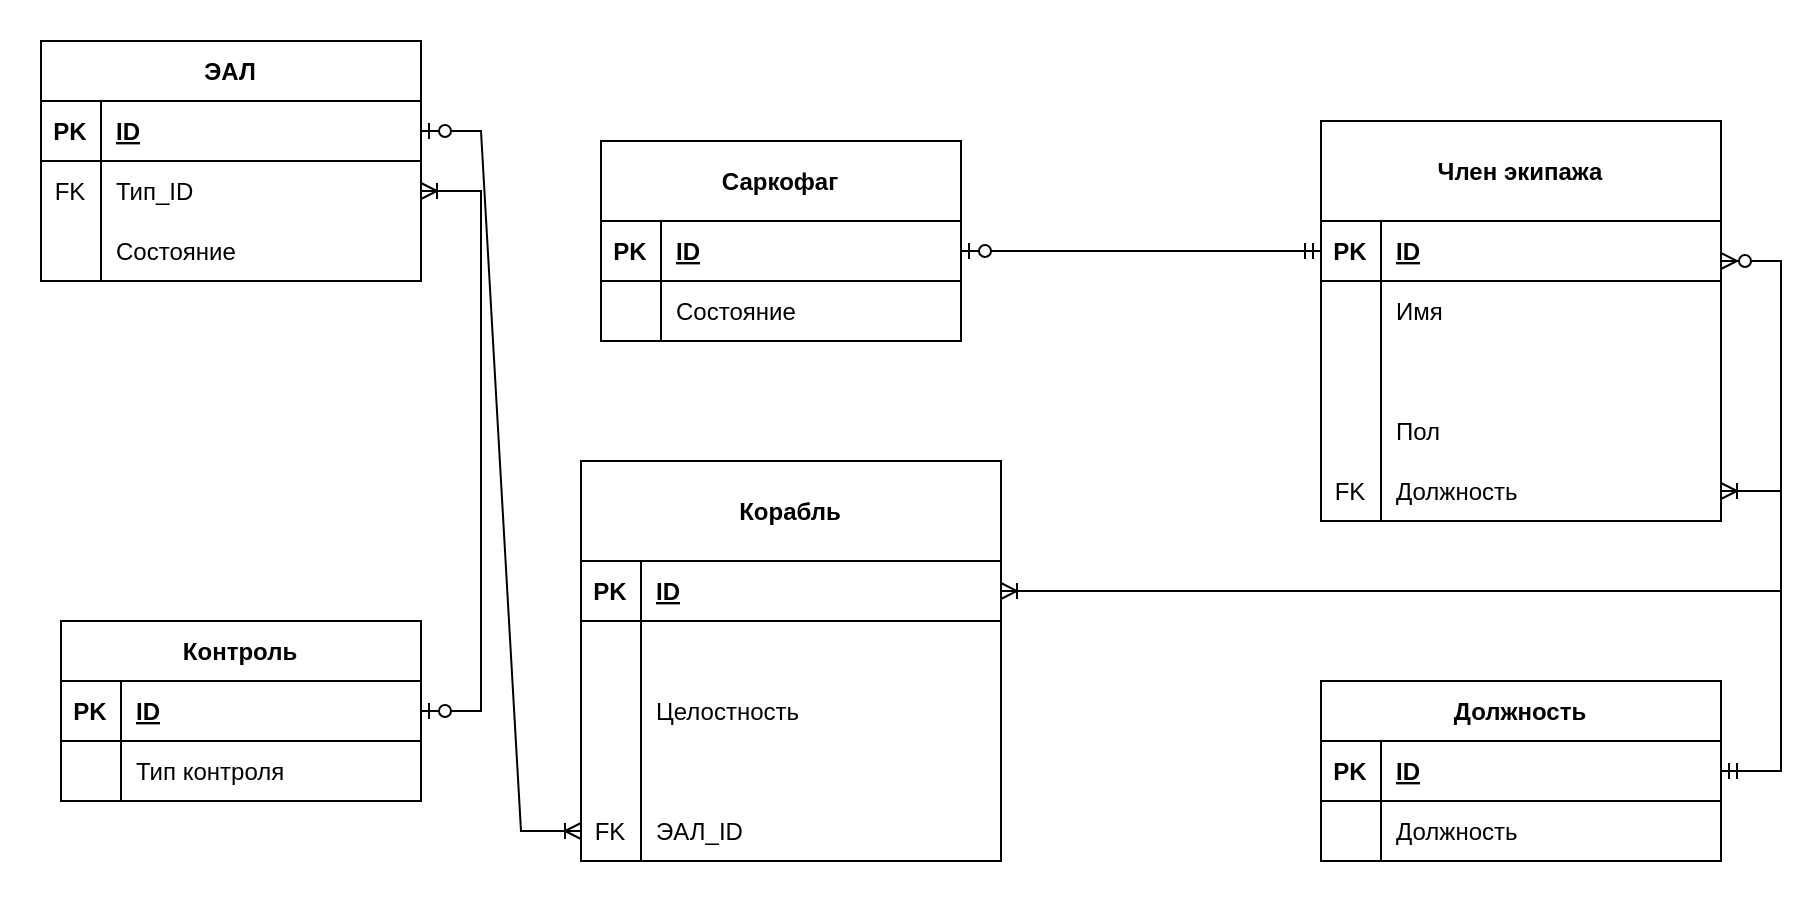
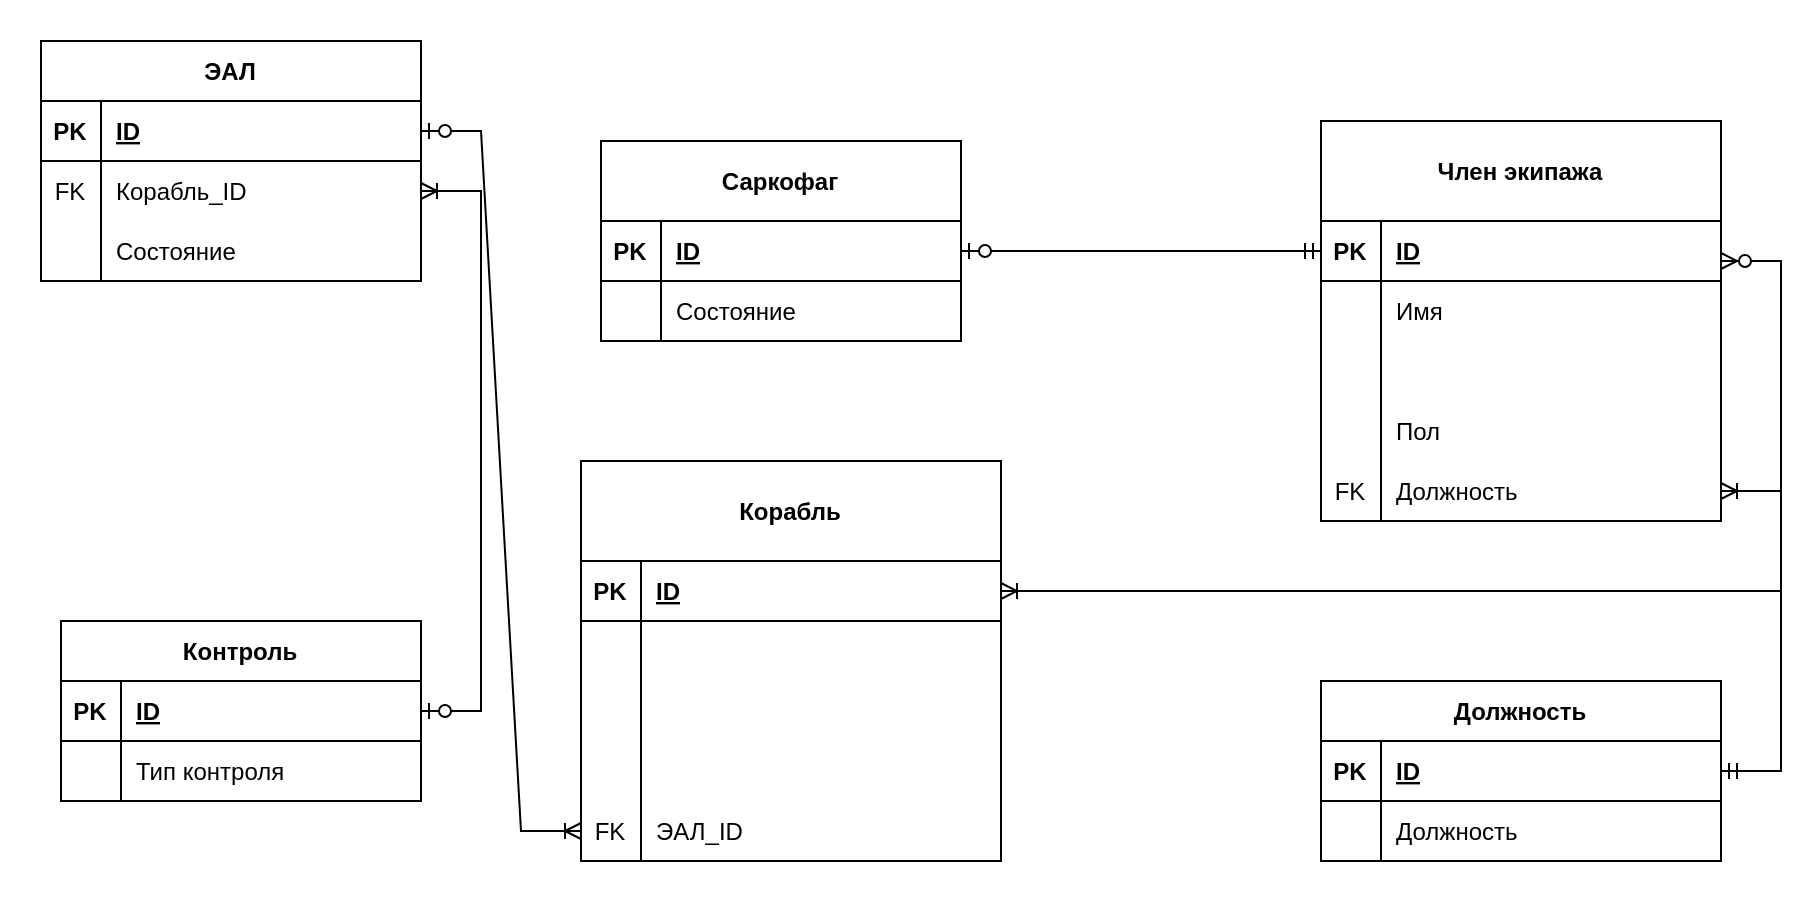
  <mxCell id="0" />
  <mxCell id="1" parent="0" />
  <mxCell id="2" value="Корабль" style="shape=table;startSize=50;container=1;collapsible=1;childLayout=tableLayout;fixedRows=1;rowLines=0;fontStyle=1;align=center;resizeLast=1;" parent="1" vertex="1"><mxGeometry x="290" y="230" width="210" height="200" as="geometry" /></mxCell>
  <mxCell id="3" value="" style="shape=partialRectangle;collapsible=0;dropTarget=0;pointerEvents=0;fillColor=none;points=[[0,0.5],[1,0.5]];portConstraint=eastwest;top=0;left=0;right=0;bottom=1;" parent="2" vertex="1"><mxGeometry y="50" width="210" height="30" as="geometry" /></mxCell>
  <mxCell id="4" value="PK" style="shape=partialRectangle;overflow=hidden;connectable=0;fillColor=none;top=0;left=0;bottom=0;right=0;fontStyle=1;" parent="3" vertex="1"><mxGeometry width="30" height="30" as="geometry"><mxRectangle width="30" height="30" as="alternateBounds" /></mxGeometry></mxCell>
  <mxCell id="5" value="ID" style="shape=partialRectangle;overflow=hidden;connectable=0;fillColor=none;top=0;left=0;bottom=0;right=0;align=left;spacingLeft=6;fontStyle=5;" parent="3" vertex="1"><mxGeometry x="30" width="180" height="30" as="geometry"><mxRectangle width="180" height="30" as="alternateBounds" /></mxGeometry></mxCell>
  <mxCell id="6" value="" style="shape=partialRectangle;collapsible=0;dropTarget=0;pointerEvents=0;fillColor=none;points=[[0,0.5],[1,0.5]];portConstraint=eastwest;top=0;left=0;right=0;bottom=0;" parent="2" vertex="1"><mxGeometry y="80" width="210" height="30" as="geometry" /></mxCell>
  <mxCell id="7" value="" style="shape=partialRectangle;overflow=hidden;connectable=0;fillColor=none;top=0;left=0;bottom=0;right=0;" parent="6" vertex="1"><mxGeometry width="30" height="30" as="geometry"><mxRectangle width="30" height="30" as="alternateBounds" /></mxGeometry></mxCell>
  <mxCell id="8" value="" style="shape=partialRectangle;collapsible=0;dropTarget=0;pointerEvents=0;fillColor=none;points=[[0,0.5],[1,0.5]];portConstraint=eastwest;top=0;left=0;right=0;bottom=0;" parent="2" vertex="1"><mxGeometry y="110" width="210" height="30" as="geometry" /></mxCell>
  <mxCell id="9" value="" style="shape=partialRectangle;overflow=hidden;connectable=0;fillColor=none;top=0;left=0;bottom=0;right=0;" parent="8" vertex="1"><mxGeometry width="30" height="30" as="geometry"><mxRectangle width="30" height="30" as="alternateBounds" /></mxGeometry></mxCell>
- <mxCell id="10" value="Целостность" style="shape=partialRectangle;overflow=hidden;connectable=0;fillColor=none;top=0;left=0;bottom=0;right=0;align=left;spacingLeft=6;" parent="8" vertex="1"><mxGeometry x="30" width="180" height="30" as="geometry"><mxRectangle width="180" height="30" as="alternateBounds" /></mxGeometry></mxCell>
  <mxCell id="11" value="" style="shape=partialRectangle;collapsible=0;dropTarget=0;pointerEvents=0;fillColor=none;points=[[0,0.5],[1,0.5]];portConstraint=eastwest;top=0;left=0;right=0;bottom=0;" parent="2" vertex="1"><mxGeometry y="140" width="210" height="30" as="geometry" /></mxCell>
  <mxCell id="12" value="" style="shape=partialRectangle;overflow=hidden;connectable=0;fillColor=none;top=0;left=0;bottom=0;right=0;" parent="11" vertex="1"><mxGeometry width="30" height="30" as="geometry"><mxRectangle width="30" height="30" as="alternateBounds" /></mxGeometry></mxCell>
  <mxCell id="13" value="" style="shape=partialRectangle;collapsible=0;dropTarget=0;pointerEvents=0;fillColor=none;points=[[0,0.5],[1,0.5]];portConstraint=eastwest;top=0;left=0;right=0;bottom=0;" parent="2" vertex="1"><mxGeometry y="170" width="210" height="30" as="geometry" /></mxCell>
  <mxCell id="14" value="FK" style="shape=partialRectangle;overflow=hidden;connectable=0;fillColor=none;top=0;left=0;bottom=0;right=0;" parent="13" vertex="1"><mxGeometry width="30" height="30" as="geometry"><mxRectangle width="30" height="30" as="alternateBounds" /></mxGeometry></mxCell>
  <mxCell id="15" value="ЭАЛ_ID" style="shape=partialRectangle;overflow=hidden;connectable=0;fillColor=none;top=0;left=0;bottom=0;right=0;align=left;spacingLeft=6;" parent="13" vertex="1"><mxGeometry x="30" width="180" height="30" as="geometry"><mxRectangle width="180" height="30" as="alternateBounds" /></mxGeometry></mxCell>
  <mxCell id="16" value="Член экипажа" style="shape=table;startSize=50;container=1;collapsible=1;childLayout=tableLayout;fixedRows=1;rowLines=0;fontStyle=1;align=center;resizeLast=1;" parent="1" vertex="1"><mxGeometry x="660" y="60" width="200" height="200" as="geometry"><mxRectangle x="240" y="100" width="100" height="30" as="alternateBounds" /></mxGeometry></mxCell>
  <mxCell id="17" value="" style="shape=partialRectangle;collapsible=0;dropTarget=0;pointerEvents=0;fillColor=none;points=[[0,0.5],[1,0.5]];portConstraint=eastwest;top=0;left=0;right=0;bottom=1;" parent="16" vertex="1"><mxGeometry y="50" width="200" height="30" as="geometry" /></mxCell>
  <mxCell id="18" value="PK" style="shape=partialRectangle;overflow=hidden;connectable=0;fillColor=none;top=0;left=0;bottom=0;right=0;fontStyle=1;" parent="17" vertex="1"><mxGeometry width="30" height="30" as="geometry"><mxRectangle width="30" height="30" as="alternateBounds" /></mxGeometry></mxCell>
  <mxCell id="19" value="ID" style="shape=partialRectangle;overflow=hidden;connectable=0;fillColor=none;top=0;left=0;bottom=0;right=0;align=left;spacingLeft=6;fontStyle=5;" parent="17" vertex="1"><mxGeometry x="30" width="170" height="30" as="geometry"><mxRectangle width="170" height="30" as="alternateBounds" /></mxGeometry></mxCell>
  <mxCell id="20" value="" style="shape=partialRectangle;collapsible=0;dropTarget=0;pointerEvents=0;fillColor=none;points=[[0,0.5],[1,0.5]];portConstraint=eastwest;top=0;left=0;right=0;bottom=0;" parent="16" vertex="1"><mxGeometry y="80" width="200" height="30" as="geometry" /></mxCell>
  <mxCell id="21" value="" style="shape=partialRectangle;overflow=hidden;connectable=0;fillColor=none;top=0;left=0;bottom=0;right=0;" parent="20" vertex="1"><mxGeometry width="30" height="30" as="geometry"><mxRectangle width="30" height="30" as="alternateBounds" /></mxGeometry></mxCell>
  <mxCell id="22" value="Имя" style="shape=partialRectangle;overflow=hidden;connectable=0;fillColor=none;top=0;left=0;bottom=0;right=0;align=left;spacingLeft=6;" parent="20" vertex="1"><mxGeometry x="30" width="170" height="30" as="geometry"><mxRectangle width="170" height="30" as="alternateBounds" /></mxGeometry></mxCell>
  <mxCell id="23" value="" style="shape=partialRectangle;collapsible=0;dropTarget=0;pointerEvents=0;fillColor=none;points=[[0,0.5],[1,0.5]];portConstraint=eastwest;top=0;left=0;right=0;bottom=0;" parent="16" vertex="1"><mxGeometry y="110" width="200" height="30" as="geometry" /></mxCell>
  <mxCell id="24" value="" style="shape=partialRectangle;overflow=hidden;connectable=0;fillColor=none;top=0;left=0;bottom=0;right=0;" parent="23" vertex="1"><mxGeometry width="30" height="30" as="geometry"><mxRectangle width="30" height="30" as="alternateBounds" /></mxGeometry></mxCell>
  <mxCell id="25" value="" style="shape=partialRectangle;collapsible=0;dropTarget=0;pointerEvents=0;fillColor=none;points=[[0,0.5],[1,0.5]];portConstraint=eastwest;top=0;left=0;right=0;bottom=0;" parent="16" vertex="1"><mxGeometry y="140" width="200" height="30" as="geometry" /></mxCell>
  <mxCell id="26" value="" style="shape=partialRectangle;overflow=hidden;connectable=0;fillColor=none;top=0;left=0;bottom=0;right=0;" parent="25" vertex="1"><mxGeometry width="30" height="30" as="geometry"><mxRectangle width="30" height="30" as="alternateBounds" /></mxGeometry></mxCell>
  <mxCell id="27" value="Пол" style="shape=partialRectangle;overflow=hidden;connectable=0;fillColor=none;top=0;left=0;bottom=0;right=0;align=left;spacingLeft=6;" parent="25" vertex="1"><mxGeometry x="30" width="170" height="30" as="geometry"><mxRectangle width="170" height="30" as="alternateBounds" /></mxGeometry></mxCell>
  <mxCell id="28" value="" style="shape=partialRectangle;collapsible=0;dropTarget=0;pointerEvents=0;fillColor=none;points=[[0,0.5],[1,0.5]];portConstraint=eastwest;top=0;left=0;right=0;bottom=0;" parent="16" vertex="1"><mxGeometry y="170" width="200" height="30" as="geometry" /></mxCell>
  <mxCell id="29" value="FK" style="shape=partialRectangle;overflow=hidden;connectable=0;fillColor=none;top=0;left=0;bottom=0;right=0;" parent="28" vertex="1"><mxGeometry width="30" height="30" as="geometry"><mxRectangle width="30" height="30" as="alternateBounds" /></mxGeometry></mxCell>
  <mxCell id="30" value="Должность" style="shape=partialRectangle;overflow=hidden;connectable=0;fillColor=none;top=0;left=0;bottom=0;right=0;align=left;spacingLeft=6;" parent="28" vertex="1"><mxGeometry x="30" width="170" height="30" as="geometry"><mxRectangle width="170" height="30" as="alternateBounds" /></mxGeometry></mxCell>
  <mxCell id="31" value="ЭАЛ" style="shape=table;startSize=30;container=1;collapsible=1;childLayout=tableLayout;fixedRows=1;rowLines=0;fontStyle=1;align=center;resizeLast=1;" parent="1" vertex="1"><mxGeometry x="20" y="20" width="190" height="120" as="geometry" /></mxCell>
  <mxCell id="32" value="" style="shape=tableRow;horizontal=0;startSize=0;swimlaneHead=0;swimlaneBody=0;fillColor=none;collapsible=0;dropTarget=0;points=[[0,0.5],[1,0.5]];portConstraint=eastwest;top=0;left=0;right=0;bottom=1;" parent="31" vertex="1"><mxGeometry y="30" width="190" height="30" as="geometry" /></mxCell>
  <mxCell id="33" value="PK" style="shape=partialRectangle;connectable=0;fillColor=none;top=0;left=0;bottom=0;right=0;fontStyle=1;overflow=hidden;" parent="32" vertex="1"><mxGeometry width="30" height="30" as="geometry"><mxRectangle width="30" height="30" as="alternateBounds" /></mxGeometry></mxCell>
  <mxCell id="34" value="ID" style="shape=partialRectangle;connectable=0;fillColor=none;top=0;left=0;bottom=0;right=0;align=left;spacingLeft=6;fontStyle=5;overflow=hidden;" parent="32" vertex="1"><mxGeometry x="30" width="160" height="30" as="geometry"><mxRectangle width="160" height="30" as="alternateBounds" /></mxGeometry></mxCell>
  <mxCell id="35" value="" style="shape=tableRow;horizontal=0;startSize=0;swimlaneHead=0;swimlaneBody=0;fillColor=none;collapsible=0;dropTarget=0;points=[[0,0.5],[1,0.5]];portConstraint=eastwest;top=0;left=0;right=0;bottom=0;" parent="31" vertex="1"><mxGeometry y="60" width="190" height="30" as="geometry" /></mxCell>
  <mxCell id="36" value="FK" style="shape=partialRectangle;connectable=0;fillColor=none;top=0;left=0;bottom=0;right=0;editable=1;overflow=hidden;" parent="35" vertex="1"><mxGeometry width="30" height="30" as="geometry"><mxRectangle width="30" height="30" as="alternateBounds" /></mxGeometry></mxCell>
- <mxCell id="37" value="Тип_ID" style="shape=partialRectangle;connectable=0;fillColor=none;top=0;left=0;bottom=0;right=0;align=left;spacingLeft=6;overflow=hidden;" parent="35" vertex="1"><mxGeometry x="30" width="160" height="30" as="geometry"><mxRectangle width="160" height="30" as="alternateBounds" /></mxGeometry></mxCell>
+ <mxCell id="37" value="Корабль_ID" style="shape=partialRectangle;connectable=0;fillColor=none;top=0;left=0;bottom=0;right=0;align=left;spacingLeft=6;overflow=hidden;" parent="35" vertex="1"><mxGeometry x="30" width="160" height="30" as="geometry"><mxRectangle width="160" height="30" as="alternateBounds" /></mxGeometry></mxCell>
  <mxCell id="38" value="" style="shape=tableRow;horizontal=0;startSize=0;swimlaneHead=0;swimlaneBody=0;fillColor=none;collapsible=0;dropTarget=0;points=[[0,0.5],[1,0.5]];portConstraint=eastwest;top=0;left=0;right=0;bottom=0;" parent="31" vertex="1"><mxGeometry y="90" width="190" height="30" as="geometry" /></mxCell>
  <mxCell id="39" value="" style="shape=partialRectangle;connectable=0;fillColor=none;top=0;left=0;bottom=0;right=0;editable=1;overflow=hidden;" parent="38" vertex="1"><mxGeometry width="30" height="30" as="geometry"><mxRectangle width="30" height="30" as="alternateBounds" /></mxGeometry></mxCell>
  <mxCell id="40" value="Состояние" style="shape=partialRectangle;connectable=0;fillColor=none;top=0;left=0;bottom=0;right=0;align=left;spacingLeft=6;overflow=hidden;" parent="38" vertex="1"><mxGeometry x="30" width="160" height="30" as="geometry"><mxRectangle width="160" height="30" as="alternateBounds" /></mxGeometry></mxCell>
  <mxCell id="41" value="Саркофаг" style="shape=table;startSize=40;container=1;collapsible=1;childLayout=tableLayout;fixedRows=1;rowLines=0;fontStyle=1;align=center;resizeLast=1;" parent="1" vertex="1"><mxGeometry y="70" width="180" height="100" as="geometry" x="300" /></mxCell>
  <mxCell id="42" value="" style="shape=tableRow;horizontal=0;startSize=0;swimlaneHead=0;swimlaneBody=0;fillColor=none;collapsible=0;dropTarget=0;points=[[0,0.5],[1,0.5]];portConstraint=eastwest;top=0;left=0;right=0;bottom=1;" parent="41" vertex="1"><mxGeometry y="40" width="180" height="30" as="geometry" /></mxCell>
  <mxCell id="43" value="PK" style="shape=partialRectangle;connectable=0;fillColor=none;top=0;left=0;bottom=0;right=0;fontStyle=1;overflow=hidden;" parent="42" vertex="1"><mxGeometry width="30" height="30" as="geometry"><mxRectangle width="30" height="30" as="alternateBounds" /></mxGeometry></mxCell>
  <mxCell id="44" value="ID" style="shape=partialRectangle;connectable=0;fillColor=none;top=0;left=0;bottom=0;right=0;align=left;spacingLeft=6;fontStyle=5;overflow=hidden;" parent="42" vertex="1"><mxGeometry x="30" width="150" height="30" as="geometry"><mxRectangle width="150" height="30" as="alternateBounds" /></mxGeometry></mxCell>
  <mxCell id="45" value="" style="shape=tableRow;horizontal=0;startSize=0;swimlaneHead=0;swimlaneBody=0;fillColor=none;collapsible=0;dropTarget=0;points=[[0,0.5],[1,0.5]];portConstraint=eastwest;top=0;left=0;right=0;bottom=0;" parent="41" vertex="1"><mxGeometry y="70" width="180" height="30" as="geometry" /></mxCell>
  <mxCell id="46" value="" style="shape=partialRectangle;connectable=0;fillColor=none;top=0;left=0;bottom=0;right=0;editable=1;overflow=hidden;" parent="45" vertex="1"><mxGeometry width="30" height="30" as="geometry"><mxRectangle width="30" height="30" as="alternateBounds" /></mxGeometry></mxCell>
  <mxCell id="47" value="Состояние" style="shape=partialRectangle;connectable=0;fillColor=none;top=0;left=0;bottom=0;right=0;align=left;spacingLeft=6;overflow=hidden;" parent="45" vertex="1"><mxGeometry x="30" width="150" height="30" as="geometry"><mxRectangle width="150" height="30" as="alternateBounds" /></mxGeometry></mxCell>
  <mxCell id="48" value="" style="edgeStyle=entityRelationEdgeStyle;fontSize=12;html=1;endArrow=ERoneToMany;startArrow=ERzeroToMany;rounded=0;entryX=1;entryY=0.5;entryDx=0;entryDy=0;" parent="1" target="3" edge="1"><mxGeometry width="100" height="100" relative="1" as="geometry"><mxPoint x="860" y="130" as="sourcePoint" /><mxPoint x="460" y="175" as="targetPoint" /></mxGeometry></mxCell>
  <mxCell id="49" value="" style="edgeStyle=entityRelationEdgeStyle;fontSize=12;html=1;endArrow=ERzeroToOne;startArrow=ERmandOne;rounded=0;entryX=1;entryY=0.5;entryDx=0;entryDy=0;exitX=0;exitY=0.5;exitDx=0;exitDy=0;" parent="1" source="17" target="42" edge="1"><mxGeometry width="100" height="100" relative="1" as="geometry"><mxPoint x="670" y="125" as="sourcePoint" /><mxPoint x="830" y="30" as="targetPoint" /></mxGeometry></mxCell>
  <mxCell id="50" value="" style="edgeStyle=entityRelationEdgeStyle;fontSize=12;html=1;endArrow=ERoneToMany;startArrow=ERzeroToOne;rounded=0;entryX=0;entryY=0.5;entryDx=0;entryDy=0;exitX=1;exitY=0.5;exitDx=0;exitDy=0;" parent="1" source="32" target="13" edge="1"><mxGeometry width="100" height="100" relative="1" as="geometry"><mxPoint x="210" y="70" as="sourcePoint" /><mxPoint x="280" y="175" as="targetPoint" /></mxGeometry></mxCell>
  <mxCell id="51" value="Контроль" style="shape=table;startSize=30;container=1;collapsible=1;childLayout=tableLayout;fixedRows=1;rowLines=0;fontStyle=1;align=center;resizeLast=1;" parent="1" vertex="1"><mxGeometry x="30" y="310" width="180" height="90" as="geometry" /></mxCell>
  <mxCell id="52" value="" style="shape=tableRow;horizontal=0;startSize=0;swimlaneHead=0;swimlaneBody=0;fillColor=none;collapsible=0;dropTarget=0;points=[[0,0.5],[1,0.5]];portConstraint=eastwest;top=0;left=0;right=0;bottom=1;" parent="51" vertex="1"><mxGeometry y="30" width="180" height="30" as="geometry" /></mxCell>
  <mxCell id="53" value="PK" style="shape=partialRectangle;connectable=0;fillColor=none;top=0;left=0;bottom=0;right=0;fontStyle=1;overflow=hidden;" parent="52" vertex="1"><mxGeometry width="30" height="30" as="geometry"><mxRectangle width="30" height="30" as="alternateBounds" /></mxGeometry></mxCell>
  <mxCell id="54" value="ID" style="shape=partialRectangle;connectable=0;fillColor=none;top=0;left=0;bottom=0;right=0;align=left;spacingLeft=6;fontStyle=5;overflow=hidden;" parent="52" vertex="1"><mxGeometry x="30" width="150" height="30" as="geometry"><mxRectangle width="150" height="30" as="alternateBounds" /></mxGeometry></mxCell>
  <mxCell id="55" value="" style="shape=tableRow;horizontal=0;startSize=0;swimlaneHead=0;swimlaneBody=0;fillColor=none;collapsible=0;dropTarget=0;points=[[0,0.5],[1,0.5]];portConstraint=eastwest;top=0;left=0;right=0;bottom=0;" parent="51" vertex="1"><mxGeometry y="60" width="180" height="30" as="geometry" /></mxCell>
  <mxCell id="56" value="" style="shape=partialRectangle;connectable=0;fillColor=none;top=0;left=0;bottom=0;right=0;editable=1;overflow=hidden;" parent="55" vertex="1"><mxGeometry width="30" height="30" as="geometry"><mxRectangle width="30" height="30" as="alternateBounds" /></mxGeometry></mxCell>
  <mxCell id="57" value="Тип контроля" style="shape=partialRectangle;connectable=0;fillColor=none;top=0;left=0;bottom=0;right=0;align=left;spacingLeft=6;overflow=hidden;" parent="55" vertex="1"><mxGeometry x="30" width="150" height="30" as="geometry"><mxRectangle width="150" height="30" as="alternateBounds" /></mxGeometry></mxCell>
  <mxCell id="58" value="" style="edgeStyle=entityRelationEdgeStyle;fontSize=12;html=1;endArrow=ERoneToMany;startArrow=ERzeroToOne;rounded=0;exitX=1;exitY=0.5;exitDx=0;exitDy=0;entryX=1;entryY=0.5;entryDx=0;entryDy=0;" parent="1" source="52" target="35" edge="1"><mxGeometry width="100" height="100" relative="1" as="geometry"><mxPoint x="195" y="355" as="sourcePoint" /><mxPoint x="210" y="100" as="targetPoint" /></mxGeometry></mxCell>
  <mxCell id="59" value="" style="edgeStyle=entityRelationEdgeStyle;fontSize=12;html=1;endArrow=ERoneToMany;startArrow=ERmandOne;rounded=0;exitX=1;exitY=0.5;exitDx=0;exitDy=0;entryX=1;entryY=0.5;entryDx=0;entryDy=0;" parent="1" source="61" target="28" edge="1"><mxGeometry width="100" height="100" relative="1" as="geometry"><mxPoint x="990" y="400" as="sourcePoint" /><mxPoint x="960" y="110" as="targetPoint" /></mxGeometry></mxCell>
  <mxCell id="60" value="Должность" style="shape=table;startSize=30;container=1;collapsible=1;childLayout=tableLayout;fixedRows=1;rowLines=0;fontStyle=1;align=center;resizeLast=1;" parent="1" vertex="1"><mxGeometry x="660" y="340" width="200" height="90" as="geometry" /></mxCell>
  <mxCell id="61" value="" style="shape=tableRow;horizontal=0;startSize=0;swimlaneHead=0;swimlaneBody=0;fillColor=none;collapsible=0;dropTarget=0;points=[[0,0.5],[1,0.5]];portConstraint=eastwest;top=0;left=0;right=0;bottom=1;" parent="60" vertex="1"><mxGeometry y="30" width="200" height="30" as="geometry" /></mxCell>
  <mxCell id="62" value="PK" style="shape=partialRectangle;connectable=0;fillColor=none;top=0;left=0;bottom=0;right=0;fontStyle=1;overflow=hidden;" parent="61" vertex="1"><mxGeometry width="30" height="30" as="geometry"><mxRectangle width="30" height="30" as="alternateBounds" /></mxGeometry></mxCell>
  <mxCell id="63" value="ID" style="shape=partialRectangle;connectable=0;fillColor=none;top=0;left=0;bottom=0;right=0;align=left;spacingLeft=6;fontStyle=5;overflow=hidden;" parent="61" vertex="1"><mxGeometry x="30" width="170" height="30" as="geometry"><mxRectangle width="170" height="30" as="alternateBounds" /></mxGeometry></mxCell>
  <mxCell id="64" value="" style="shape=tableRow;horizontal=0;startSize=0;swimlaneHead=0;swimlaneBody=0;fillColor=none;collapsible=0;dropTarget=0;points=[[0,0.5],[1,0.5]];portConstraint=eastwest;top=0;left=0;right=0;bottom=0;" parent="60" vertex="1"><mxGeometry y="60" width="200" height="30" as="geometry" /></mxCell>
  <mxCell id="65" value="" style="shape=partialRectangle;connectable=0;fillColor=none;top=0;left=0;bottom=0;right=0;editable=1;overflow=hidden;" parent="64" vertex="1"><mxGeometry width="30" height="30" as="geometry"><mxRectangle width="30" height="30" as="alternateBounds" /></mxGeometry></mxCell>
  <mxCell id="66" value="Должность" style="shape=partialRectangle;connectable=0;fillColor=none;top=0;left=0;bottom=0;right=0;align=left;spacingLeft=6;overflow=hidden;" parent="64" vertex="1"><mxGeometry x="30" width="170" height="30" as="geometry"><mxRectangle width="170" height="30" as="alternateBounds" /></mxGeometry></mxCell>
